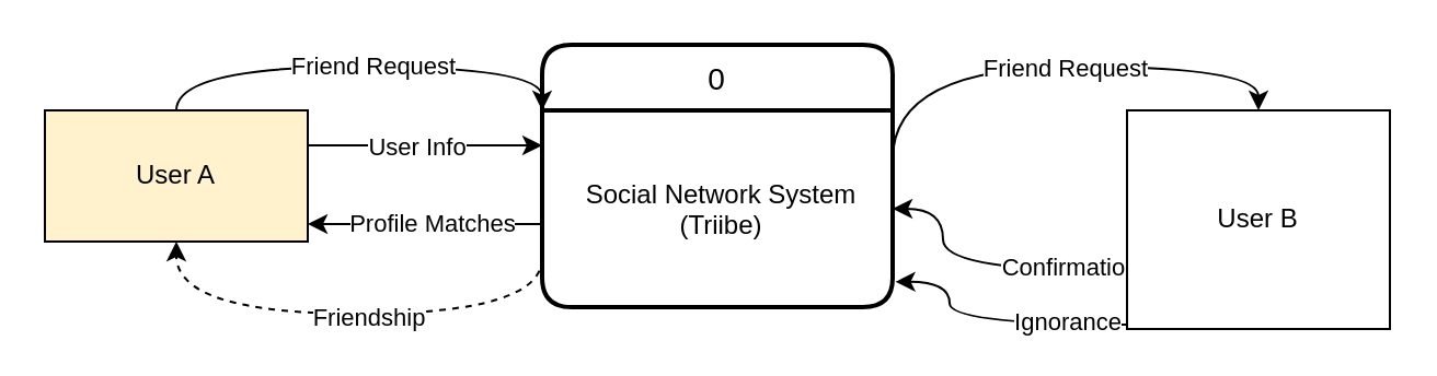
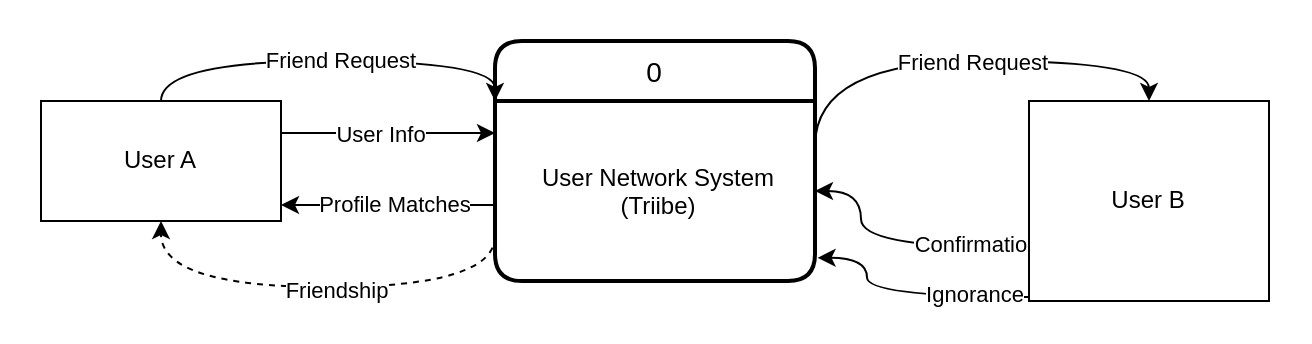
  <mxCell id="0" />
  <mxCell id="1" parent="0" />
  <mxCell id="2" value="0" style="swimlane;childLayout=stackLayout;horizontal=1;startSize=30;horizontalStack=0;rounded=1;fontSize=14;fontStyle=0;strokeWidth=2;resizeParent=0;resizeLast=1;shadow=0;dashed=0;align=center;" vertex="1" parent="1"><mxGeometry x="247" y="20" width="160" height="120" as="geometry" /></mxCell>
- <mxCell id="3" value="Social Network System&#10;(Triibe)" style="align=center;strokeColor=none;fillColor=none;spacingLeft=4;fontSize=12;verticalAlign=middle;resizable=0;rotatable=0;part=1;" vertex="1" parent="2"><mxGeometry y="30" width="160" height="90" as="geometry" /></mxCell>
+ <mxCell id="3" value="User Network System&#10;(Triibe)" style="align=center;strokeColor=none;fillColor=none;spacingLeft=4;fontSize=12;verticalAlign=middle;resizable=0;rotatable=0;part=1;" vertex="1" parent="2"><mxGeometry y="30" width="160" height="90" as="geometry" /></mxCell>
  <mxCell id="4" style="edgeStyle=orthogonalEdgeStyle;curved=1;rounded=0;orthogonalLoop=1;jettySize=auto;html=1;entryX=0;entryY=0.25;entryDx=0;entryDy=0;exitX=0.5;exitY=0;exitDx=0;exitDy=0;" edge="1" parent="1" source="6" target="2"><mxGeometry relative="1" as="geometry"><Array as="points"><mxPoint x="80" y="30" /><mxPoint x="247" y="30" /></Array></mxGeometry></mxCell>
  <mxCell id="5" value="Friend Request" style="edgeLabel;html=1;align=center;verticalAlign=middle;resizable=0;points=[];" vertex="1" connectable="0" parent="4"><mxGeometry x="0.088" relative="1" as="geometry"><mxPoint x="-4" y="-1" as="offset" /></mxGeometry></mxCell>
- <mxCell id="6" value="User A" style="rounded=0;whiteSpace=wrap;html=1;fillColor=#fff2cc;" vertex="1" parent="1"><mxGeometry x="20" y="50" width="120" height="60" as="geometry" /></mxCell>
+ <mxCell id="6" value="User A" style="rounded=0;whiteSpace=wrap;html=1;" vertex="1" parent="1"><mxGeometry x="20" y="50" width="120" height="60" as="geometry" /></mxCell>
  <mxCell id="7" style="edgeStyle=orthogonalEdgeStyle;curved=1;rounded=0;orthogonalLoop=1;jettySize=auto;html=1;entryX=1;entryY=0.5;entryDx=0;entryDy=0;exitX=0.5;exitY=1;exitDx=0;exitDy=0;" edge="1" parent="1" source="11" target="3"><mxGeometry relative="1" as="geometry"><Array as="points"><mxPoint x="574" y="123" /><mxPoint x="430" y="123" /><mxPoint x="430" y="95" /></Array></mxGeometry></mxCell>
  <mxCell id="8" value="Confirmation" style="edgeLabel;html=1;align=center;verticalAlign=middle;resizable=0;points=[];" vertex="1" connectable="0" parent="7"><mxGeometry x="0.058" y="-2" relative="1" as="geometry"><mxPoint x="3" as="offset" /></mxGeometry></mxCell>
  <mxCell id="9" style="edgeStyle=orthogonalEdgeStyle;curved=1;rounded=0;orthogonalLoop=1;jettySize=auto;html=1;exitX=0.75;exitY=1;exitDx=0;exitDy=0;entryX=1.008;entryY=0.871;entryDx=0;entryDy=0;entryPerimeter=0;" edge="1" parent="1" source="11" target="3"><mxGeometry relative="1" as="geometry"><Array as="points"><mxPoint x="604" y="148" /><mxPoint x="433" y="148" /><mxPoint x="433" y="128" /></Array></mxGeometry></mxCell>
  <mxCell id="10" value="Ignorance" style="edgeLabel;html=1;align=center;verticalAlign=middle;resizable=0;points=[];" vertex="1" connectable="0" parent="9"><mxGeometry x="0.105" y="-2" relative="1" as="geometry"><mxPoint as="offset" /></mxGeometry></mxCell>
  <mxCell id="11" value="User B" style="rounded=0;whiteSpace=wrap;html=1;" vertex="1" parent="1"><mxGeometry x="514" y="50" width="120" height="100" as="geometry" /></mxCell>
  <mxCell id="12" value="" style="endArrow=classic;html=1;rounded=0;exitX=1;exitY=0.5;exitDx=0;exitDy=0;entryX=0;entryY=0.5;entryDx=0;entryDy=0;" edge="1" parent="1"><mxGeometry width="50" height="50" relative="1" as="geometry"><mxPoint x="140" y="66" as="sourcePoint" /><mxPoint x="247" y="66" as="targetPoint" /></mxGeometry></mxCell>
  <mxCell id="13" value="User Info" style="edgeLabel;html=1;align=center;verticalAlign=middle;resizable=0;points=[];" vertex="1" connectable="0" parent="12"><mxGeometry x="0.198" y="-2" relative="1" as="geometry"><mxPoint x="-15" y="-2" as="offset" /></mxGeometry></mxCell>
  <mxCell id="14" style="edgeStyle=orthogonalEdgeStyle;rounded=0;orthogonalLoop=1;jettySize=auto;html=1;entryX=1;entryY=0.75;entryDx=0;entryDy=0;" edge="1" parent="1"><mxGeometry relative="1" as="geometry"><mxPoint x="247" y="102" as="sourcePoint" /><mxPoint x="140" y="102" as="targetPoint" /></mxGeometry></mxCell>
  <mxCell id="15" value="Profile Matches" style="edgeLabel;html=1;align=center;verticalAlign=middle;resizable=0;points=[];" vertex="1" connectable="0" parent="14"><mxGeometry x="-0.115" y="-1" relative="1" as="geometry"><mxPoint x="-4" as="offset" /></mxGeometry></mxCell>
  <mxCell id="16" style="edgeStyle=orthogonalEdgeStyle;rounded=0;orthogonalLoop=1;jettySize=auto;html=1;exitX=0;exitY=0.75;exitDx=0;exitDy=0;entryX=0.5;entryY=1;entryDx=0;entryDy=0;curved=1;dashed=1;" edge="1" parent="1" source="3" target="6"><mxGeometry relative="1" as="geometry"><Array as="points"><mxPoint x="247" y="143" /><mxPoint x="80" y="143" /></Array></mxGeometry></mxCell>
  <mxCell id="17" value="Friendship" style="edgeLabel;html=1;align=center;verticalAlign=middle;resizable=0;points=[];" vertex="1" connectable="0" parent="16"><mxGeometry x="-0.109" y="-2" relative="1" as="geometry"><mxPoint x="-5" y="3" as="offset" /></mxGeometry></mxCell>
  <mxCell id="18" style="edgeStyle=orthogonalEdgeStyle;curved=1;rounded=0;orthogonalLoop=1;jettySize=auto;html=1;exitX=1;exitY=0.25;exitDx=0;exitDy=0;entryX=0.5;entryY=0;entryDx=0;entryDy=0;" edge="1" parent="1" source="3" target="11"><mxGeometry relative="1" as="geometry"><Array as="points"><mxPoint x="407" y="30" /><mxPoint x="574" y="30" /></Array></mxGeometry></mxCell>
  <mxCell id="19" value="Friend Request" style="edgeLabel;html=1;align=center;verticalAlign=middle;resizable=0;points=[];" vertex="1" connectable="0" parent="18"><mxGeometry x="0.04" y="-2" relative="1" as="geometry"><mxPoint x="2" y="-2" as="offset" /></mxGeometry></mxCell>
